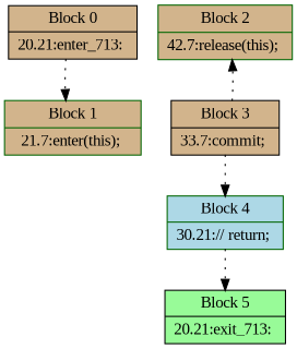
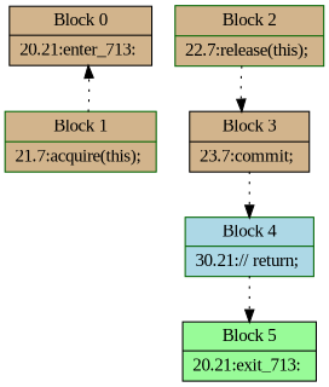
  digraph {
    fontname="Liberation Serif"
    node [color=black fillcolor=tan fontname="Liberation Serif" shape=record style=filled]
    edge [fontname="Liberation Serif" style=dotted]
    n1 [label="{Block 0|20.21:enter_713: \n}"]
-   n2 [color=darkgreen label="{Block 1|21.7:enter(this); \n}"]
-   n3 [color=darkgreen label="{Block 2|42.7:release(this); \n}"]
-   n4 [label="{Block 3|33.7:commit; \n}"]
+   n2 [color=darkgreen label="{Block 1|21.7:acquire(this); \n}"]
+   n3 [color=darkgreen label="{Block 2|22.7:release(this); \n}"]
+   n4 [label="{Block 3|23.7:commit; \n}"]
    n5 [color=darkgreen fillcolor=lightblue label="{Block 4|30.21:// return; \n}"]
    n6 [fillcolor=palegreen label="{Block 5|20.21:exit_713: \n}"]
-   n1 -> n2
-   n4 -> n3
+   n2 -> n1
+   n3 -> n4
    n4 -> n5
    n5 -> n6
  }
